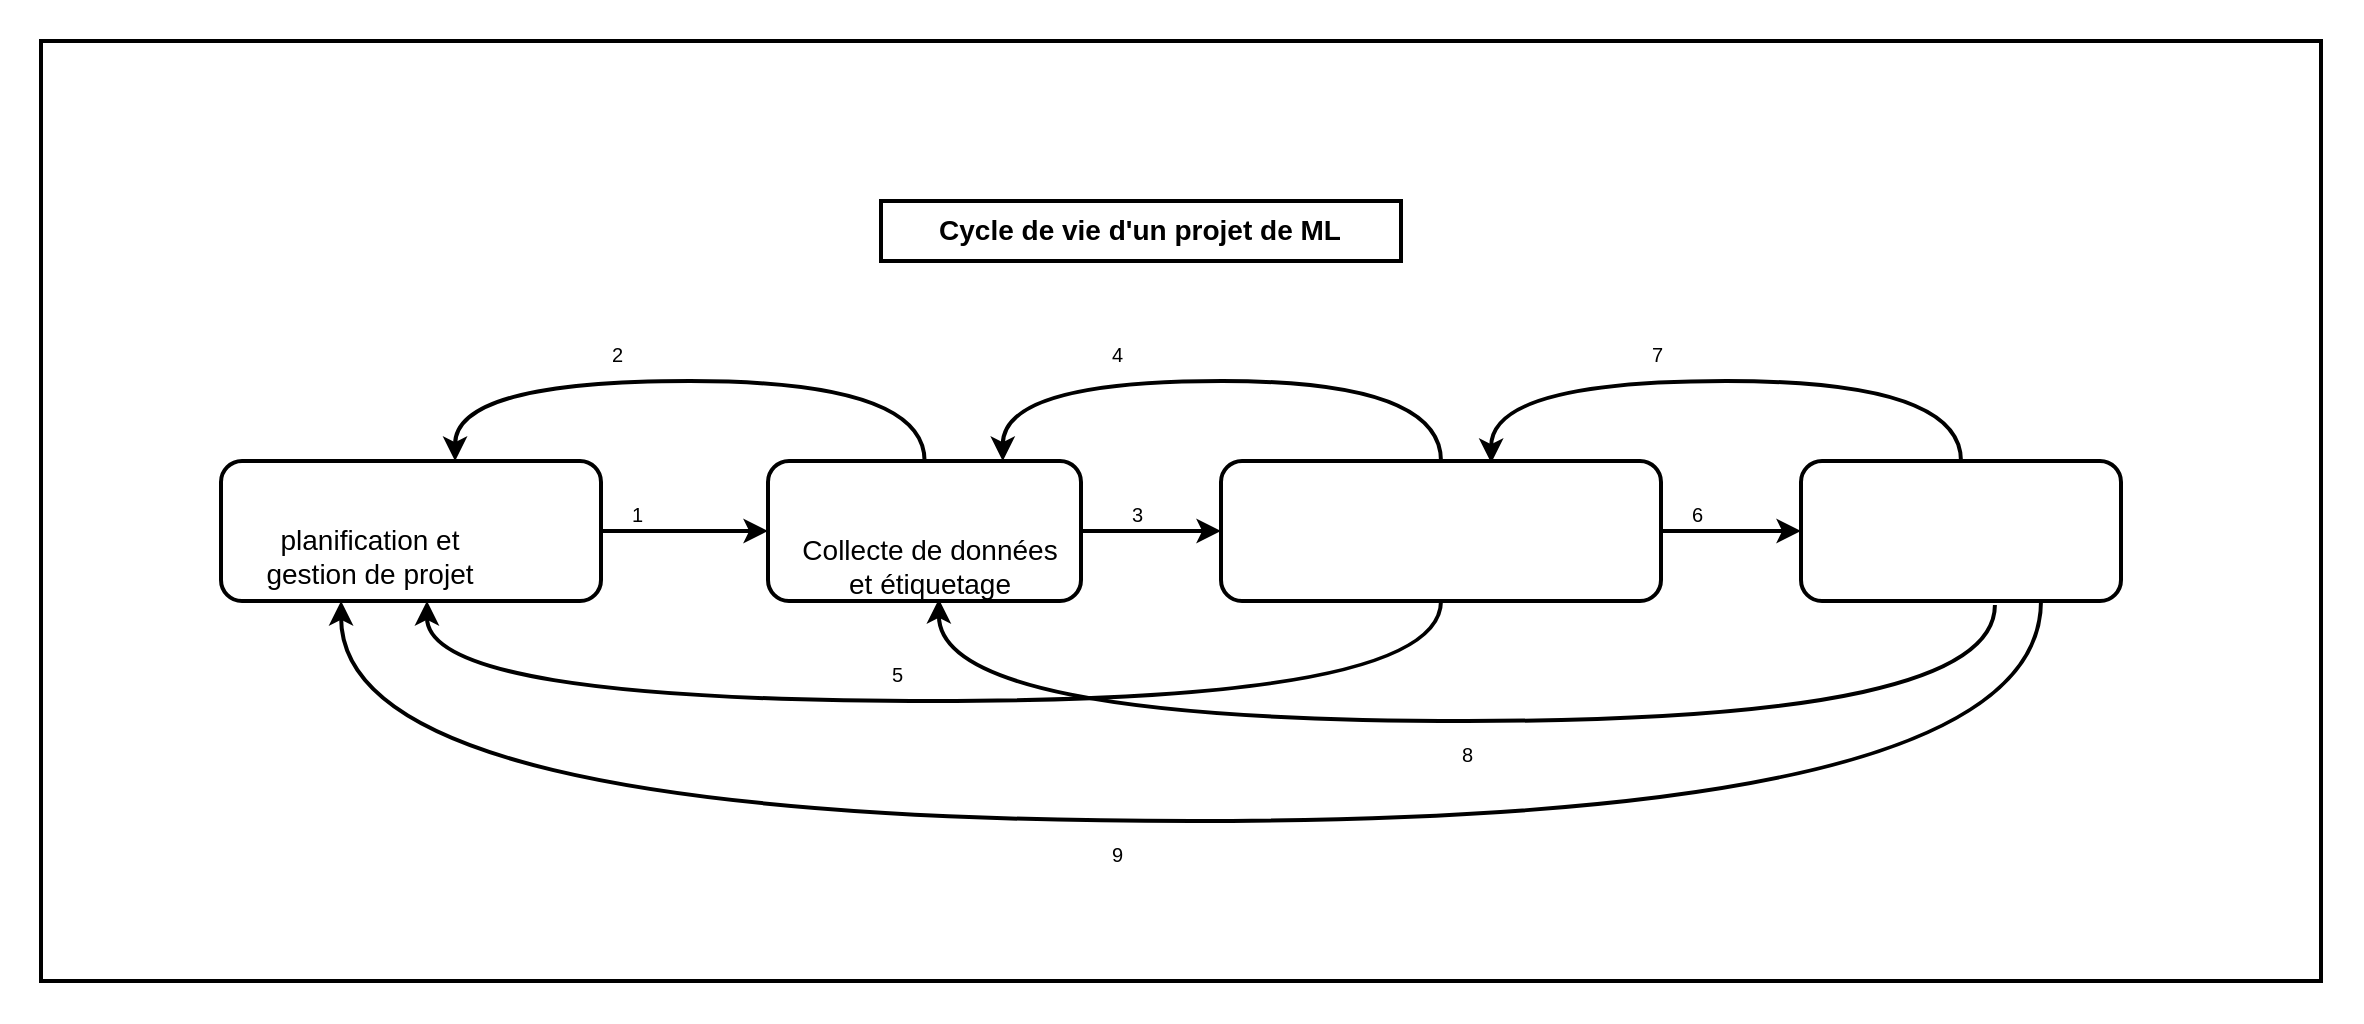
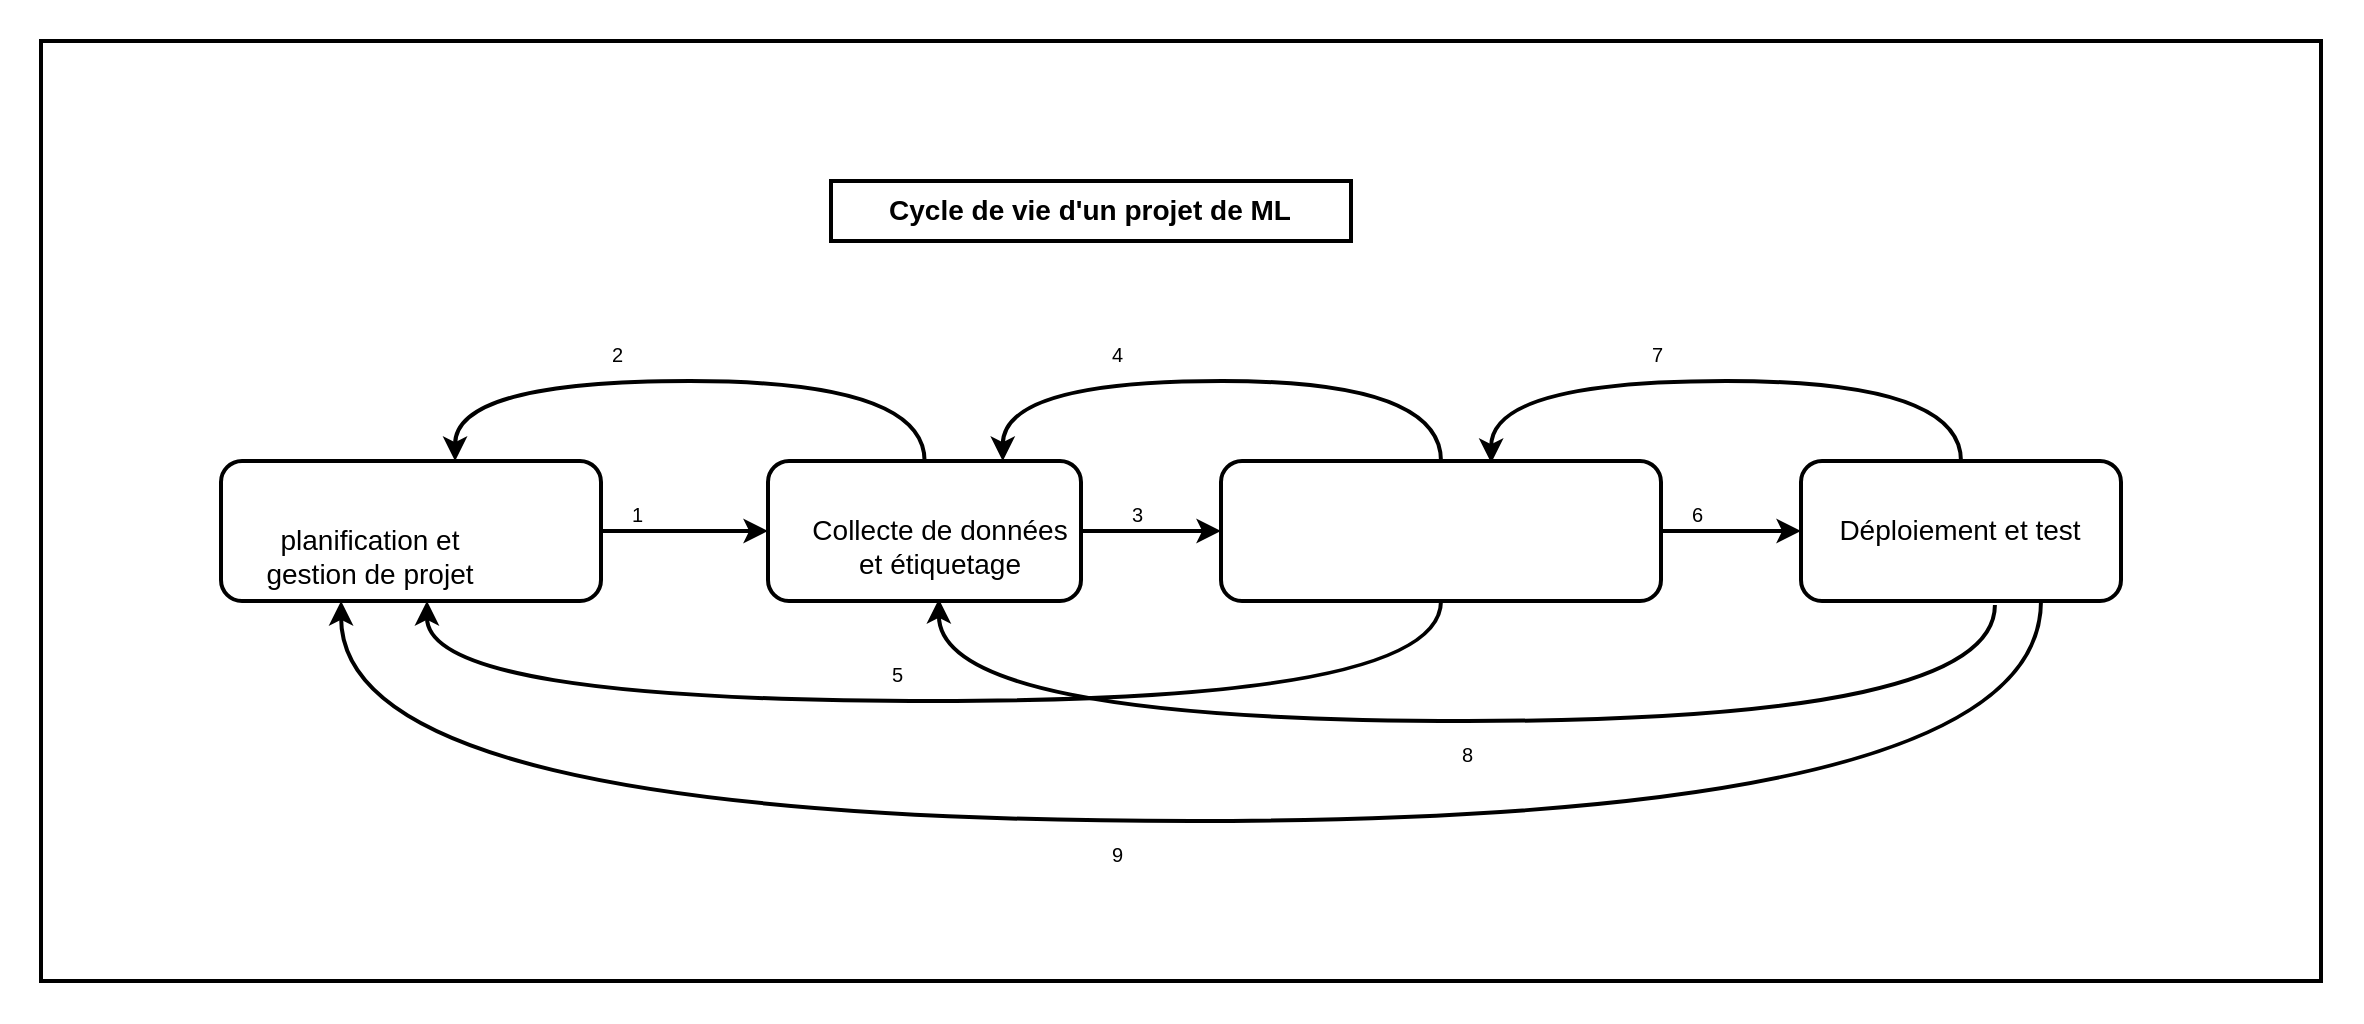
  <mxCell id="0" />
  <mxCell id="1" parent="0" />
  <mxCell id="2" value="" style="rounded=0;whiteSpace=wrap;html=1;fontSize=10;strokeColor=default;strokeWidth=2;" vertex="1" parent="1"><mxGeometry x="20" y="20" width="1140" height="470" as="geometry" /></mxCell>
  <mxCell id="3" style="edgeStyle=orthogonalEdgeStyle;rounded=0;orthogonalLoop=1;jettySize=auto;html=1;entryX=0;entryY=0.5;entryDx=0;entryDy=0;strokeWidth=2;" edge="1" parent="1" source="4" target="7"><mxGeometry relative="1" as="geometry" /></mxCell>
  <mxCell id="4" value="" style="rounded=1;whiteSpace=wrap;html=1;strokeWidth=2;" vertex="1" parent="1"><mxGeometry x="110" y="230" width="190" height="70" as="geometry" /></mxCell>
  <mxCell id="5" style="edgeStyle=orthogonalEdgeStyle;rounded=0;orthogonalLoop=1;jettySize=auto;html=1;entryX=0;entryY=0.5;entryDx=0;entryDy=0;strokeWidth=2;" edge="1" parent="1" source="7" target="11"><mxGeometry relative="1" as="geometry" /></mxCell>
  <mxCell id="6" value="" style="edgeStyle=orthogonalEdgeStyle;rounded=0;orthogonalLoop=1;jettySize=auto;html=1;fontSize=14;curved=1;entryX=0.616;entryY=0;entryDx=0;entryDy=0;entryPerimeter=0;strokeWidth=2;" edge="1" parent="1" source="7" target="4"><mxGeometry relative="1" as="geometry"><Array as="points"><mxPoint x="462" y="190" /><mxPoint x="227" y="190" /></Array></mxGeometry></mxCell>
  <mxCell id="7" value="" style="rounded=1;whiteSpace=wrap;html=1;strokeWidth=2;" vertex="1" parent="1"><mxGeometry x="383.5" y="230" width="156.5" height="70" as="geometry" /></mxCell>
  <mxCell id="8" style="edgeStyle=orthogonalEdgeStyle;rounded=0;orthogonalLoop=1;jettySize=auto;html=1;entryX=0;entryY=0.5;entryDx=0;entryDy=0;strokeWidth=2;" edge="1" parent="1" source="11" target="14"><mxGeometry relative="1" as="geometry" /></mxCell>
  <mxCell id="9" style="edgeStyle=orthogonalEdgeStyle;curved=1;rounded=0;orthogonalLoop=1;jettySize=auto;html=1;entryX=0.75;entryY=0;entryDx=0;entryDy=0;fontSize=14;exitX=0.5;exitY=0;exitDx=0;exitDy=0;strokeWidth=2;" edge="1" parent="1" source="11" target="7"><mxGeometry relative="1" as="geometry"><Array as="points"><mxPoint x="720" y="190" /><mxPoint x="501" y="190" /></Array></mxGeometry></mxCell>
  <mxCell id="10" style="edgeStyle=orthogonalEdgeStyle;curved=1;rounded=0;orthogonalLoop=1;jettySize=auto;html=1;entryX=0.542;entryY=1;entryDx=0;entryDy=0;entryPerimeter=0;fontSize=14;exitX=0.5;exitY=1;exitDx=0;exitDy=0;strokeWidth=2;" edge="1" parent="1" source="11" target="4"><mxGeometry relative="1" as="geometry"><Array as="points"><mxPoint x="720" y="350" /><mxPoint x="213" y="350" /></Array></mxGeometry></mxCell>
  <mxCell id="11" value="" style="rounded=1;whiteSpace=wrap;html=1;strokeWidth=2;" vertex="1" parent="1"><mxGeometry x="610" y="230" width="220" height="70" as="geometry" /></mxCell>
  <mxCell id="12" style="edgeStyle=orthogonalEdgeStyle;curved=1;rounded=0;orthogonalLoop=1;jettySize=auto;html=1;entryX=0.614;entryY=0.014;entryDx=0;entryDy=0;entryPerimeter=0;fontSize=14;exitX=0.5;exitY=0;exitDx=0;exitDy=0;strokeWidth=2;" edge="1" parent="1" source="14" target="11"><mxGeometry relative="1" as="geometry"><Array as="points"><mxPoint x="980" y="190" /><mxPoint x="745" y="190" /></Array></mxGeometry></mxCell>
  <mxCell id="13" style="edgeStyle=orthogonalEdgeStyle;curved=1;rounded=0;orthogonalLoop=1;jettySize=auto;html=1;exitX=0.75;exitY=1;exitDx=0;exitDy=0;entryX=0.316;entryY=1;entryDx=0;entryDy=0;entryPerimeter=0;fontSize=14;strokeWidth=2;" edge="1" parent="1" source="14" target="4"><mxGeometry relative="1" as="geometry"><Array as="points"><mxPoint x="1020" y="410" /><mxPoint x="170" y="410" /></Array></mxGeometry></mxCell>
  <mxCell id="14" value="" style="rounded=1;whiteSpace=wrap;html=1;strokeWidth=2;" vertex="1" parent="1"><mxGeometry x="900" y="230" width="160" height="70" as="geometry" /></mxCell>
- <mxCell id="15" value="&lt;b&gt;&lt;font style=&quot;font-size: 14px&quot;&gt;Cycle de vie d'un projet de ML&lt;/font&gt;&lt;/b&gt;" style="text;whiteSpace=wrap;html=1;strokeColor=default;align=center;strokeWidth=2;" vertex="1" parent="1"><mxGeometry x="440" y="100" width="260" height="30" as="geometry" /></mxCell>
+ <mxCell id="15" value="&lt;b&gt;&lt;font style=&quot;font-size: 14px&quot;&gt;Cycle de vie d'un projet de ML&lt;/font&gt;&lt;/b&gt;" style="text;whiteSpace=wrap;html=1;strokeColor=default;align=center;strokeWidth=2;" vertex="1" parent="1"><mxGeometry x="415" y="90" width="260" height="30" as="geometry" /></mxCell>
  <mxCell id="16" value="planification et gestion de projet" style="text;whiteSpace=wrap;html=1;fontSize=14;align=center;strokeWidth=2;" vertex="1" parent="1"><mxGeometry x="120" y="255" width="130" height="30" as="geometry" /></mxCell>
- <mxCell id="17" value="Collecte de données et étiquetage" style="text;whiteSpace=wrap;html=1;fontSize=14;align=center;strokeWidth=2;" vertex="1" parent="1"><mxGeometry x="395" y="260" width="140" height="30" as="geometry" /></mxCell>
+ <mxCell id="17" value="Collecte de données et étiquetage" style="text;whiteSpace=wrap;html=1;fontSize=14;align=center;strokeWidth=2;" vertex="1" parent="1"><mxGeometry x="400" y="250" width="140" height="30" as="geometry" /></mxCell>
+ <mxCell id="18" value="Déploiement et test" style="text;whiteSpace=wrap;html=1;fontSize=14;align=center;strokeWidth=2;" vertex="1" parent="1"><mxGeometry x="905" y="250" width="150" height="30" as="geometry" /></mxCell>
  <mxCell id="19" style="edgeStyle=orthogonalEdgeStyle;curved=1;rounded=0;orthogonalLoop=1;jettySize=auto;html=1;entryX=0.546;entryY=0.986;entryDx=0;entryDy=0;entryPerimeter=0;fontSize=14;exitX=0.606;exitY=1.029;exitDx=0;exitDy=0;exitPerimeter=0;strokeWidth=2;" edge="1" parent="1" source="14" target="7"><mxGeometry relative="1" as="geometry"><mxPoint x="983.51" y="310" as="sourcePoint" /><mxPoint x="476.49" y="310" as="targetPoint" /><Array as="points"><mxPoint x="997" y="360" /><mxPoint x="469" y="360" /></Array></mxGeometry></mxCell>
  <mxCell id="20" value="2" style="text;strokeColor=none;fillColor=none;align=left;verticalAlign=middle;spacingLeft=4;spacingRight=4;overflow=hidden;points=[[0,0.5],[1,0.5]];portConstraint=eastwest;rotatable=0;fontSize=10;strokeWidth=2;" vertex="1" parent="1"><mxGeometry x="300" y="170" width="10" height="10" as="geometry" /></mxCell>
  <mxCell id="21" value="4" style="text;strokeColor=none;fillColor=none;align=left;verticalAlign=middle;spacingLeft=4;spacingRight=4;overflow=hidden;points=[[0,0.5],[1,0.5]];portConstraint=eastwest;rotatable=0;fontSize=10;strokeWidth=2;" vertex="1" parent="1"><mxGeometry x="550" y="170" width="10" height="10" as="geometry" /></mxCell>
  <mxCell id="22" value="1" style="text;strokeColor=none;fillColor=none;align=left;verticalAlign=middle;spacingLeft=4;spacingRight=4;overflow=hidden;points=[[0,0.5],[1,0.5]];portConstraint=eastwest;rotatable=0;fontSize=10;strokeWidth=2;" vertex="1" parent="1"><mxGeometry x="310" y="250" width="10" height="10" as="geometry" /></mxCell>
  <mxCell id="23" value="5" style="text;strokeColor=none;fillColor=none;align=left;verticalAlign=middle;spacingLeft=4;spacingRight=4;overflow=hidden;points=[[0,0.5],[1,0.5]];portConstraint=eastwest;rotatable=0;fontSize=10;strokeWidth=2;" vertex="1" parent="1"><mxGeometry x="440" y="330" width="10" height="10" as="geometry" /></mxCell>
  <mxCell id="24" value="3" style="text;strokeColor=none;fillColor=none;align=left;verticalAlign=middle;spacingLeft=4;spacingRight=4;overflow=hidden;points=[[0,0.5],[1,0.5]];portConstraint=eastwest;rotatable=0;fontSize=10;strokeWidth=2;" vertex="1" parent="1"><mxGeometry x="560" y="250" width="10" height="10" as="geometry" /></mxCell>
  <mxCell id="25" value="7" style="text;strokeColor=none;fillColor=none;align=left;verticalAlign=middle;spacingLeft=4;spacingRight=4;overflow=hidden;points=[[0,0.5],[1,0.5]];portConstraint=eastwest;rotatable=0;fontSize=10;strokeWidth=2;" vertex="1" parent="1"><mxGeometry x="820" y="170" width="10" height="10" as="geometry" /></mxCell>
  <mxCell id="26" value="6" style="text;strokeColor=none;fillColor=none;align=left;verticalAlign=middle;spacingLeft=4;spacingRight=4;overflow=hidden;points=[[0,0.5],[1,0.5]];portConstraint=eastwest;rotatable=0;fontSize=10;strokeWidth=2;" vertex="1" parent="1"><mxGeometry x="840" y="250" width="10" height="10" as="geometry" /></mxCell>
  <mxCell id="27" value="8" style="text;strokeColor=none;fillColor=none;align=left;verticalAlign=middle;spacingLeft=4;spacingRight=4;overflow=hidden;points=[[0,0.5],[1,0.5]];portConstraint=eastwest;rotatable=0;fontSize=10;strokeWidth=2;" vertex="1" parent="1"><mxGeometry x="725" y="370" width="10" height="10" as="geometry" /></mxCell>
  <mxCell id="28" value="9" style="text;strokeColor=none;fillColor=none;align=left;verticalAlign=middle;spacingLeft=4;spacingRight=4;overflow=hidden;points=[[0,0.5],[1,0.5]];portConstraint=eastwest;rotatable=0;fontSize=10;strokeWidth=2;" vertex="1" parent="1"><mxGeometry x="550" y="420" width="10" height="10" as="geometry" /></mxCell>
